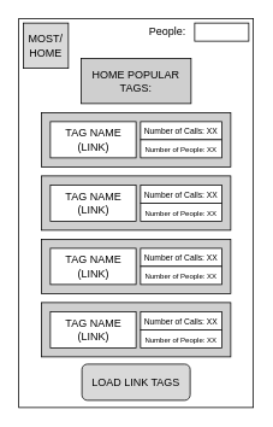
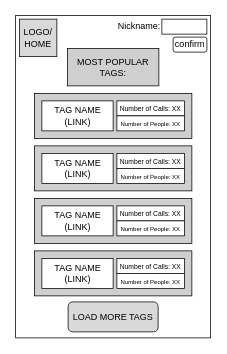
  <mxCell id="0" />
  <mxCell id="1" parent="0" />
  <mxCell id="2" value="" style="rounded=0;whiteSpace=wrap;html=1;" parent="1" vertex="1"><mxGeometry x="20" y="20" width="260" height="430" as="geometry" /></mxCell>
- <mxCell id="3" value="HOME POPULAR TAGS:" style="rounded=0;whiteSpace=wrap;html=1;fillColor=#CFCFCF;" parent="1" vertex="1"><mxGeometry x="89" y="64" width="122" height="50" as="geometry" /></mxCell>
+ <mxCell id="3" value="MOST POPULAR TAGS:" style="rounded=0;whiteSpace=wrap;html=1;fillColor=#CFCFCF;" parent="1" vertex="1"><mxGeometry x="89" y="64" width="122" height="50" as="geometry" /></mxCell>
  <mxCell id="4" value="" style="rounded=0;whiteSpace=wrap;html=1;fillColor=#CFCFCF;" parent="1" vertex="1"><mxGeometry x="45" y="124" width="210" height="60" as="geometry" /></mxCell>
  <mxCell id="5" value="" style="rounded=0;whiteSpace=wrap;html=1;" parent="1" vertex="1"><mxGeometry x="55" y="134" width="95" height="40" as="geometry" /></mxCell>
  <mxCell id="6" value="&lt;div&gt;TAG NAME&lt;/div&gt;&lt;div&gt; (LINK)&lt;/div&gt;" style="text;html=1;strokeColor=none;fillColor=none;align=center;verticalAlign=middle;whiteSpace=wrap;rounded=0;" parent="1" vertex="1"><mxGeometry x="67.5" y="144" width="70" height="20" as="geometry" /></mxCell>
  <mxCell id="7" value="&lt;font style=&quot;font-size: 9px&quot;&gt;Number of Calls: XX&lt;br&gt;&lt;/font&gt;" style="rounded=0;whiteSpace=wrap;html=1;" parent="1" vertex="1"><mxGeometry x="155" y="134" width="90" height="20" as="geometry" /></mxCell>
  <mxCell id="8" value="&lt;font style=&quot;font-size: 8px&quot;&gt;&lt;font style=&quot;font-size: 8px&quot;&gt;Number of People: XX&lt;/font&gt;&lt;br&gt;&lt;/font&gt;" style="rounded=0;whiteSpace=wrap;html=1;" parent="1" vertex="1"><mxGeometry x="155" y="154" width="90" height="20" as="geometry" /></mxCell>
  <mxCell id="9" value="" style="rounded=0;whiteSpace=wrap;html=1;fillColor=#CFCFCF;" parent="1" vertex="1"><mxGeometry x="45" y="194" width="210" height="60" as="geometry" /></mxCell>
  <mxCell id="10" value="" style="rounded=0;whiteSpace=wrap;html=1;" parent="1" vertex="1"><mxGeometry x="55" y="204" width="95" height="40" as="geometry" /></mxCell>
  <mxCell id="11" value="&lt;div&gt;TAG NAME&lt;/div&gt;&lt;div&gt; (LINK)&lt;/div&gt;" style="text;html=1;strokeColor=none;fillColor=none;align=center;verticalAlign=middle;whiteSpace=wrap;rounded=0;" parent="1" vertex="1"><mxGeometry x="67.5" y="214" width="70" height="20" as="geometry" /></mxCell>
  <mxCell id="12" value="&lt;font style=&quot;font-size: 9px&quot;&gt;Number of Calls: XX&lt;br&gt;&lt;/font&gt;" style="rounded=0;whiteSpace=wrap;html=1;" parent="1" vertex="1"><mxGeometry x="155" y="204" width="90" height="20" as="geometry" /></mxCell>
  <mxCell id="13" value="&lt;font style=&quot;font-size: 8px&quot;&gt;&lt;font style=&quot;font-size: 8px&quot;&gt;Number of People: XX&lt;/font&gt;&lt;br&gt;&lt;/font&gt;" style="rounded=0;whiteSpace=wrap;html=1;" parent="1" vertex="1"><mxGeometry x="155" y="224" width="90" height="20" as="geometry" /></mxCell>
  <mxCell id="14" value="" style="rounded=0;whiteSpace=wrap;html=1;fillColor=#CFCFCF;" parent="1" vertex="1"><mxGeometry x="45" y="264" width="210" height="60" as="geometry" /></mxCell>
  <mxCell id="15" value="" style="rounded=0;whiteSpace=wrap;html=1;" parent="1" vertex="1"><mxGeometry x="55" y="274" width="95" height="40" as="geometry" /></mxCell>
  <mxCell id="16" value="&lt;div&gt;TAG NAME&lt;/div&gt;&lt;div&gt; (LINK)&lt;/div&gt;" style="text;html=1;strokeColor=none;fillColor=none;align=center;verticalAlign=middle;whiteSpace=wrap;rounded=0;" parent="1" vertex="1"><mxGeometry x="67.5" y="284" width="70" height="20" as="geometry" /></mxCell>
  <mxCell id="17" value="&lt;font style=&quot;font-size: 9px&quot;&gt;Number of Calls: XX&lt;br&gt;&lt;/font&gt;" style="rounded=0;whiteSpace=wrap;html=1;" parent="1" vertex="1"><mxGeometry x="155" y="274" width="90" height="20" as="geometry" /></mxCell>
  <mxCell id="18" value="&lt;font style=&quot;font-size: 8px&quot;&gt;&lt;font style=&quot;font-size: 8px&quot;&gt;Number of People: XX&lt;/font&gt;&lt;br&gt;&lt;/font&gt;" style="rounded=0;whiteSpace=wrap;html=1;" parent="1" vertex="1"><mxGeometry x="155" y="294" width="90" height="20" as="geometry" /></mxCell>
  <mxCell id="19" value="" style="rounded=0;whiteSpace=wrap;html=1;fillColor=#CFCFCF;" parent="1" vertex="1"><mxGeometry x="45" y="334" width="210" height="60" as="geometry" /></mxCell>
  <mxCell id="20" value="" style="rounded=0;whiteSpace=wrap;html=1;" parent="1" vertex="1"><mxGeometry x="55" y="344" width="95" height="40" as="geometry" /></mxCell>
  <mxCell id="21" value="&lt;div&gt;TAG NAME&lt;/div&gt;&lt;div&gt; (LINK)&lt;/div&gt;" style="text;html=1;strokeColor=none;fillColor=none;align=center;verticalAlign=middle;whiteSpace=wrap;rounded=0;" parent="1" vertex="1"><mxGeometry x="67.5" y="354" width="70" height="20" as="geometry" /></mxCell>
  <mxCell id="22" value="&lt;font style=&quot;font-size: 9px&quot;&gt;Number of Calls: XX&lt;br&gt;&lt;/font&gt;" style="rounded=0;whiteSpace=wrap;html=1;" parent="1" vertex="1"><mxGeometry x="155" y="344" width="90" height="20" as="geometry" /></mxCell>
  <mxCell id="23" value="&lt;font style=&quot;font-size: 8px&quot;&gt;&lt;font style=&quot;font-size: 8px&quot;&gt;Number of People: XX&lt;/font&gt;&lt;br&gt;&lt;/font&gt;" style="rounded=0;whiteSpace=wrap;html=1;" parent="1" vertex="1"><mxGeometry x="155" y="364" width="90" height="20" as="geometry" /></mxCell>
- <mxCell id="24" value="&lt;div&gt;MOST/&lt;/div&gt;&lt;div&gt;HOME&lt;/div&gt;" style="rounded=0;whiteSpace=wrap;html=1;fillColor=#D9D9D9;" parent="1" vertex="1"><mxGeometry x="25" y="25" width="50" height="50" as="geometry" /></mxCell>
- <mxCell id="25" value="LOAD LINK TAGS" style="rounded=1;whiteSpace=wrap;html=1;fillColor=#D9D9D9;" parent="1" vertex="1"><mxGeometry x="90" y="402" width="120" height="40" as="geometry" /></mxCell>
- <mxCell id="27" value="People:" style="text;html=1;strokeColor=none;fillColor=none;align=center;verticalAlign=middle;whiteSpace=wrap;rounded=0;" vertex="1" parent="1"><mxGeometry x="165" y="25" width="40" height="20" as="geometry" /></mxCell>
+ <mxCell id="24" value="&lt;div&gt;LOGO/&lt;/div&gt;&lt;div&gt;HOME&lt;/div&gt;" style="rounded=0;whiteSpace=wrap;html=1;fillColor=#D9D9D9;" parent="1" vertex="1"><mxGeometry x="25" y="25" width="50" height="50" as="geometry" /></mxCell>
+ <mxCell id="25" value="LOAD MORE TAGS" style="rounded=1;whiteSpace=wrap;html=1;fillColor=#D9D9D9;" parent="1" vertex="1"><mxGeometry x="90" y="402" width="120" height="40" as="geometry" /></mxCell>
+ <mxCell id="26" value="confirm" style="rounded=1;whiteSpace=wrap;html=1;" vertex="1" parent="1"><mxGeometry x="230" y="49" width="45" height="20" as="geometry" /></mxCell>
+ <mxCell id="27" value="Nickname:" style="text;html=1;strokeColor=none;fillColor=none;align=center;verticalAlign=middle;whiteSpace=wrap;rounded=0;" vertex="1" parent="1"><mxGeometry x="165" y="25" width="40" height="20" as="geometry" /></mxCell>
  <mxCell id="28" value="" style="rounded=0;whiteSpace=wrap;html=1;" vertex="1" parent="1"><mxGeometry x="215" y="25" width="60" height="20" as="geometry" /></mxCell>
